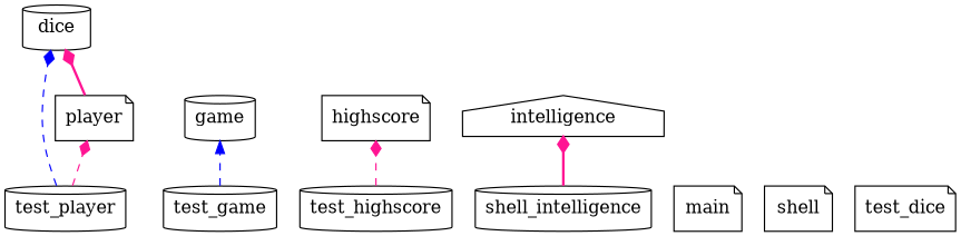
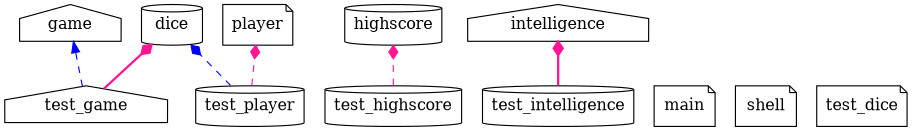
  digraph {
    rankdir=BT
    node [color=black shape=cylinder style=solid]
    edge [arrowhead=diamond arrowtail=none color=deeppink style=dashed]
    n1 [label=dice]
-   n2 [label=game]
-   n3 [label=highscore shape=note]
+   n2 [label=game shape=house]
+   n3 [label=highscore]
    n4 [label=intelligence shape=house]
    n5 [label=main shape=note]
    n6 [label=player shape=note]
    n7 [label=shell shape=note]
    n8 [label=test_dice shape=note]
-   n9 [label=test_game]
+   n9 [label=test_game shape=house]
    n10 [label=test_highscore]
-   n11 [label=shell_intelligence]
+   n11 [label=test_intelligence]
    n12 [label=test_player]
-   n6 -> n1 [style=bold]
+   n9 -> n1 [style=bold]
    n9 -> n2 [arrowhead=normal color=blue]
    n10 -> n3
    n11 -> n4 [style=bold]
    n12 -> n1 [color=blue]
    n12 -> n6
  }
